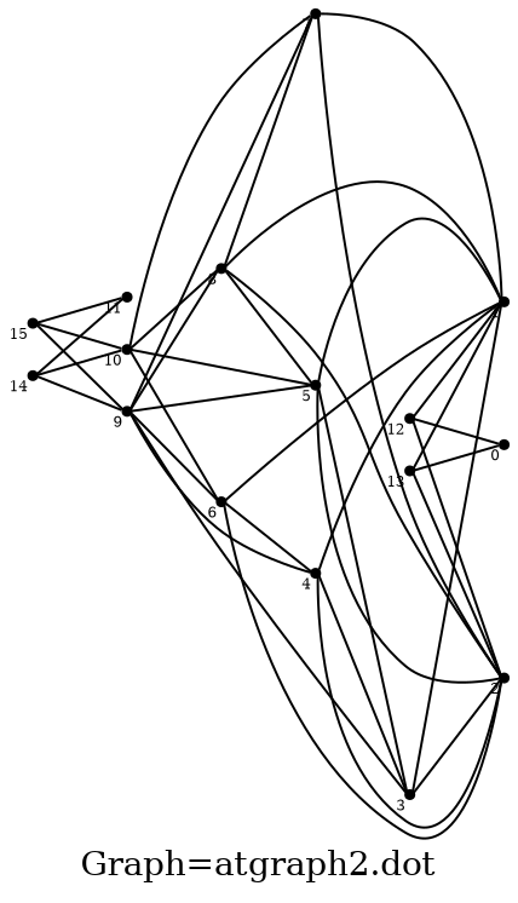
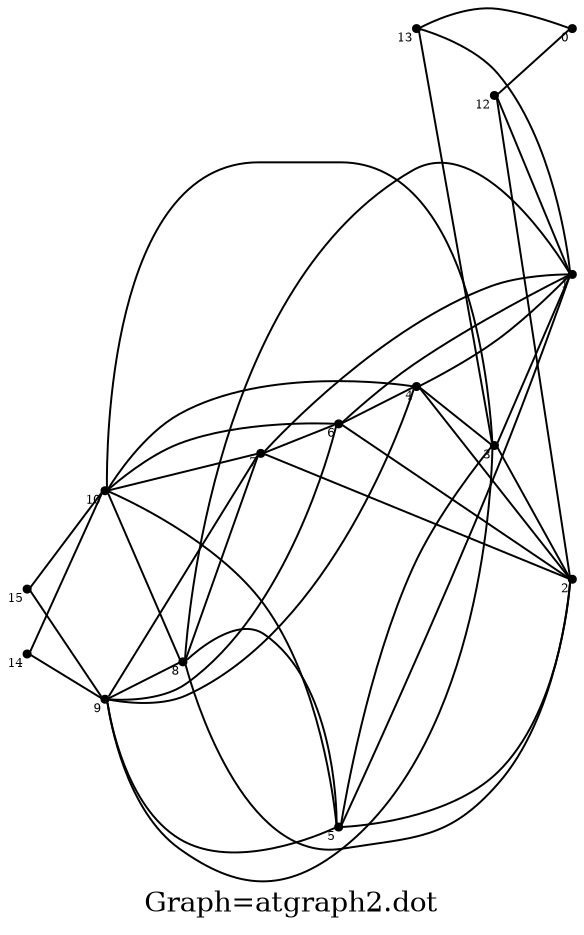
  graph {
    label="Graph=atgraph2.dot"
    labelloc=bottom
    rankdir=LR
    node [fontsize=6 shape=point]
    0 [xlabel=0]
    1 [xlabel=1]
    2 [xlabel=2]
    3 [xlabel=3]
    4 [xlabel=4]
    5 [xlabel=5]
    6 [xlabel=6]
    7 [xlabel=7]
    8 [xlabel=8]
    9 [xlabel=9]
    10 [xlabel=10]
-   11 [xlabel=11]
    12 [xlabel=12]
    13 [xlabel=13]
    14 [xlabel=14]
    15 [xlabel=15]
    3 -- 1
    3 -- 2
    4 -- 1
    4 -- 2
    4 -- 3
    5 -- 1
    5 -- 2
    5 -- 3
    6 -- 1
    6 -- 2
    6 -- 4
    7 -- 1
    7 -- 2
+   7 -- 6
    8 -- 1
    8 -- 2
    8 -- 5
    8 -- 7
    9 -- 3
    9 -- 4
    9 -- 5
    9 -- 6
    9 -- 7
    9 -- 8
+   10 -- 3
+   10 -- 4
    10 -- 5
    10 -- 6
    10 -- 7
    10 -- 8
    12 -- 0
    12 -- 1
    12 -- 2
    13 -- 0
    13 -- 1
-   13 -- 2
+   13 -- 3
    14 -- 9
    14 -- 10
-   14 -- 11
    15 -- 9
    15 -- 10
-   15 -- 11
  }
